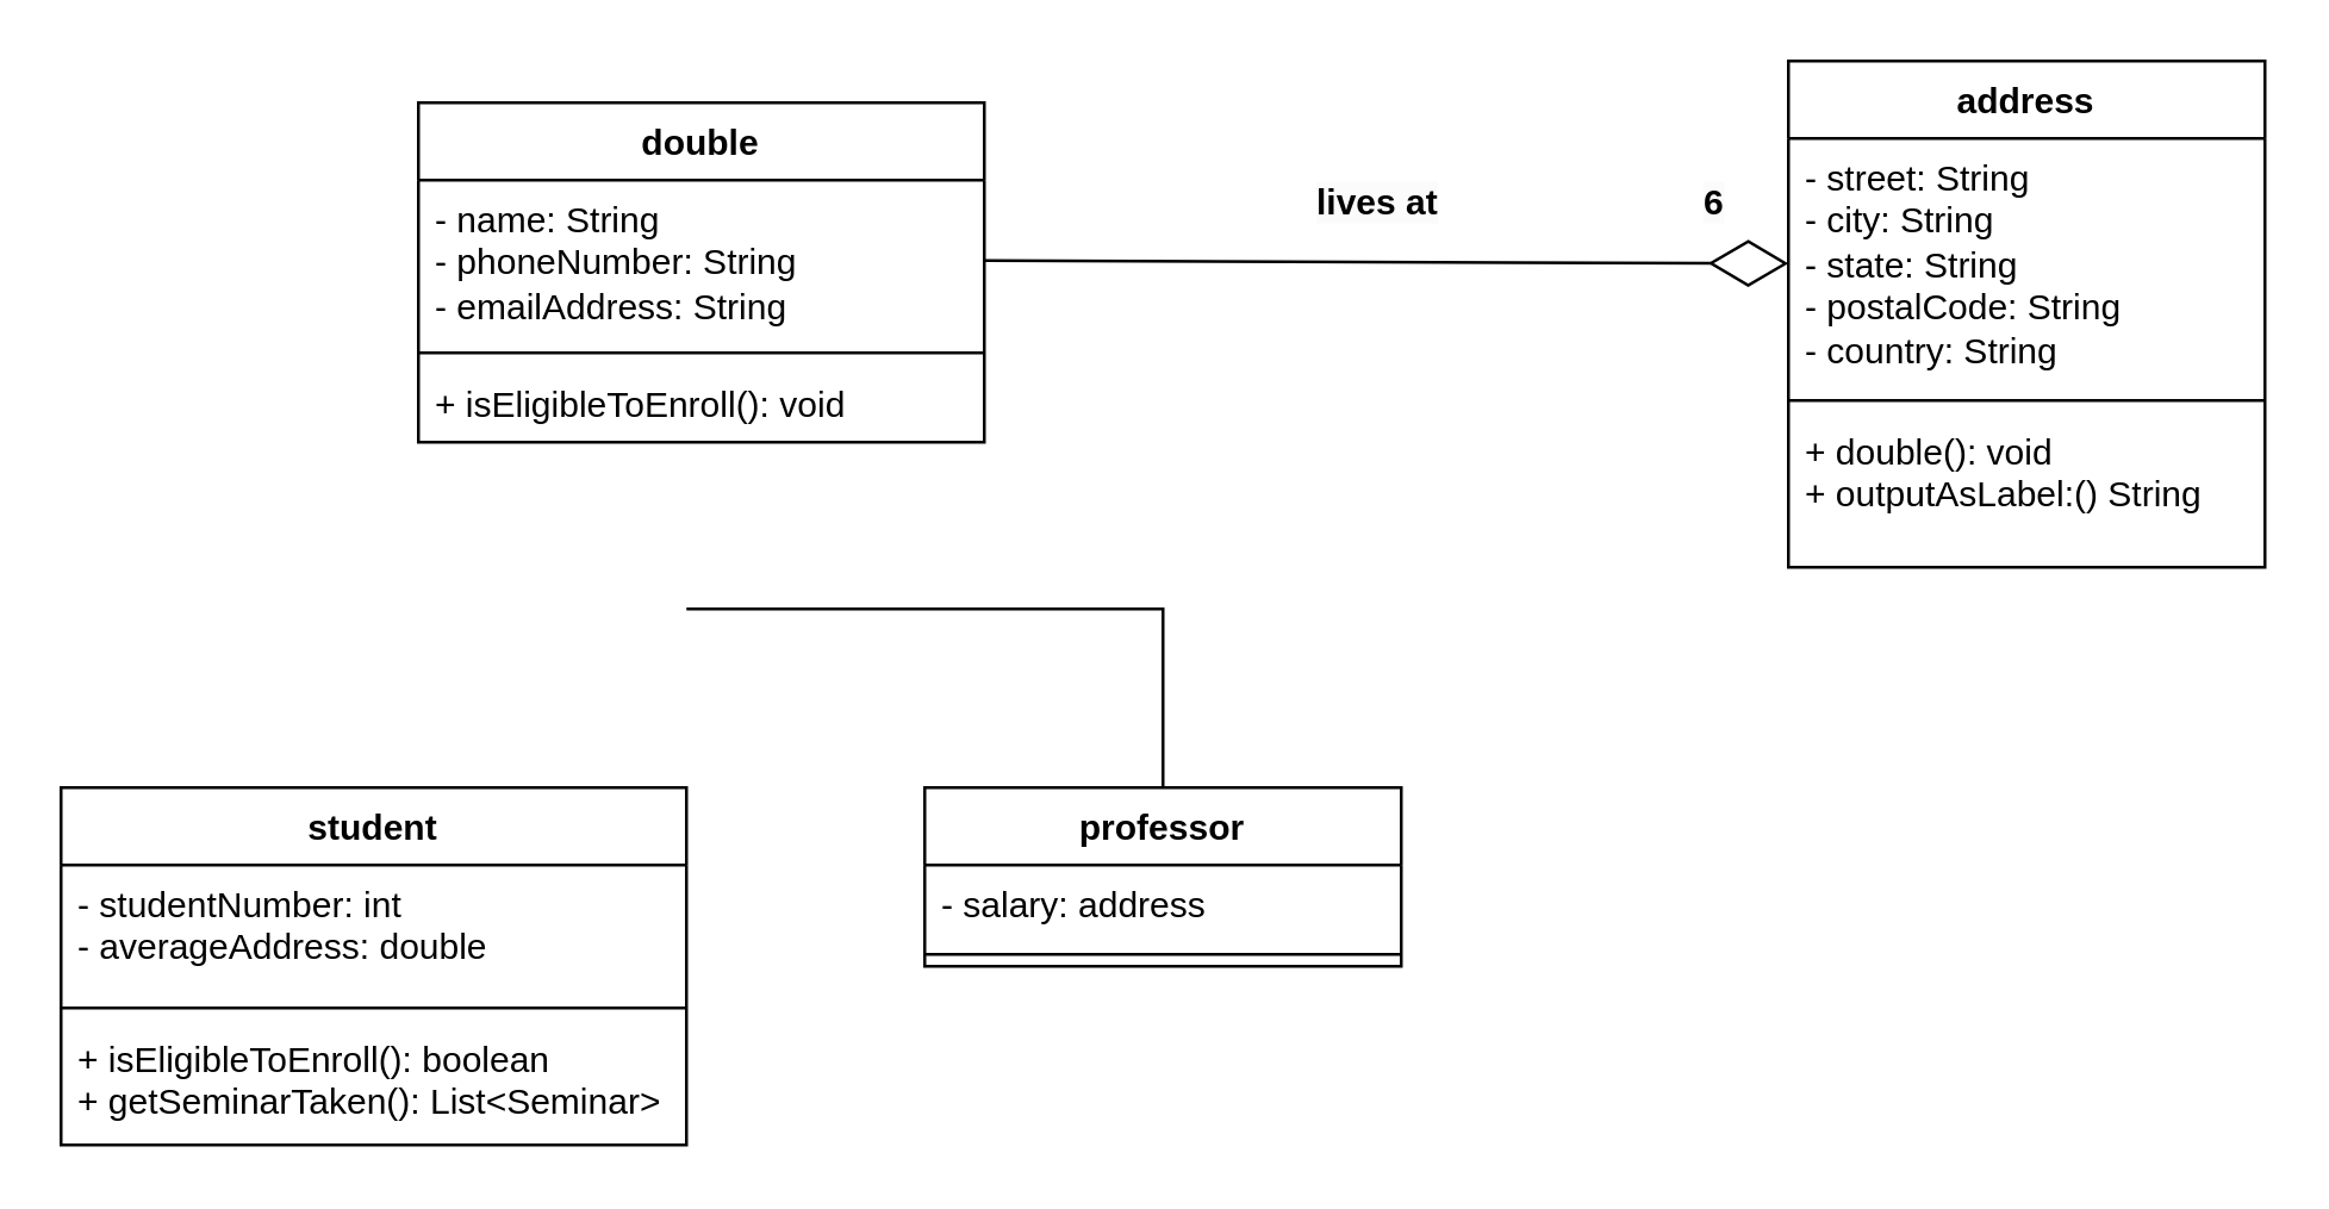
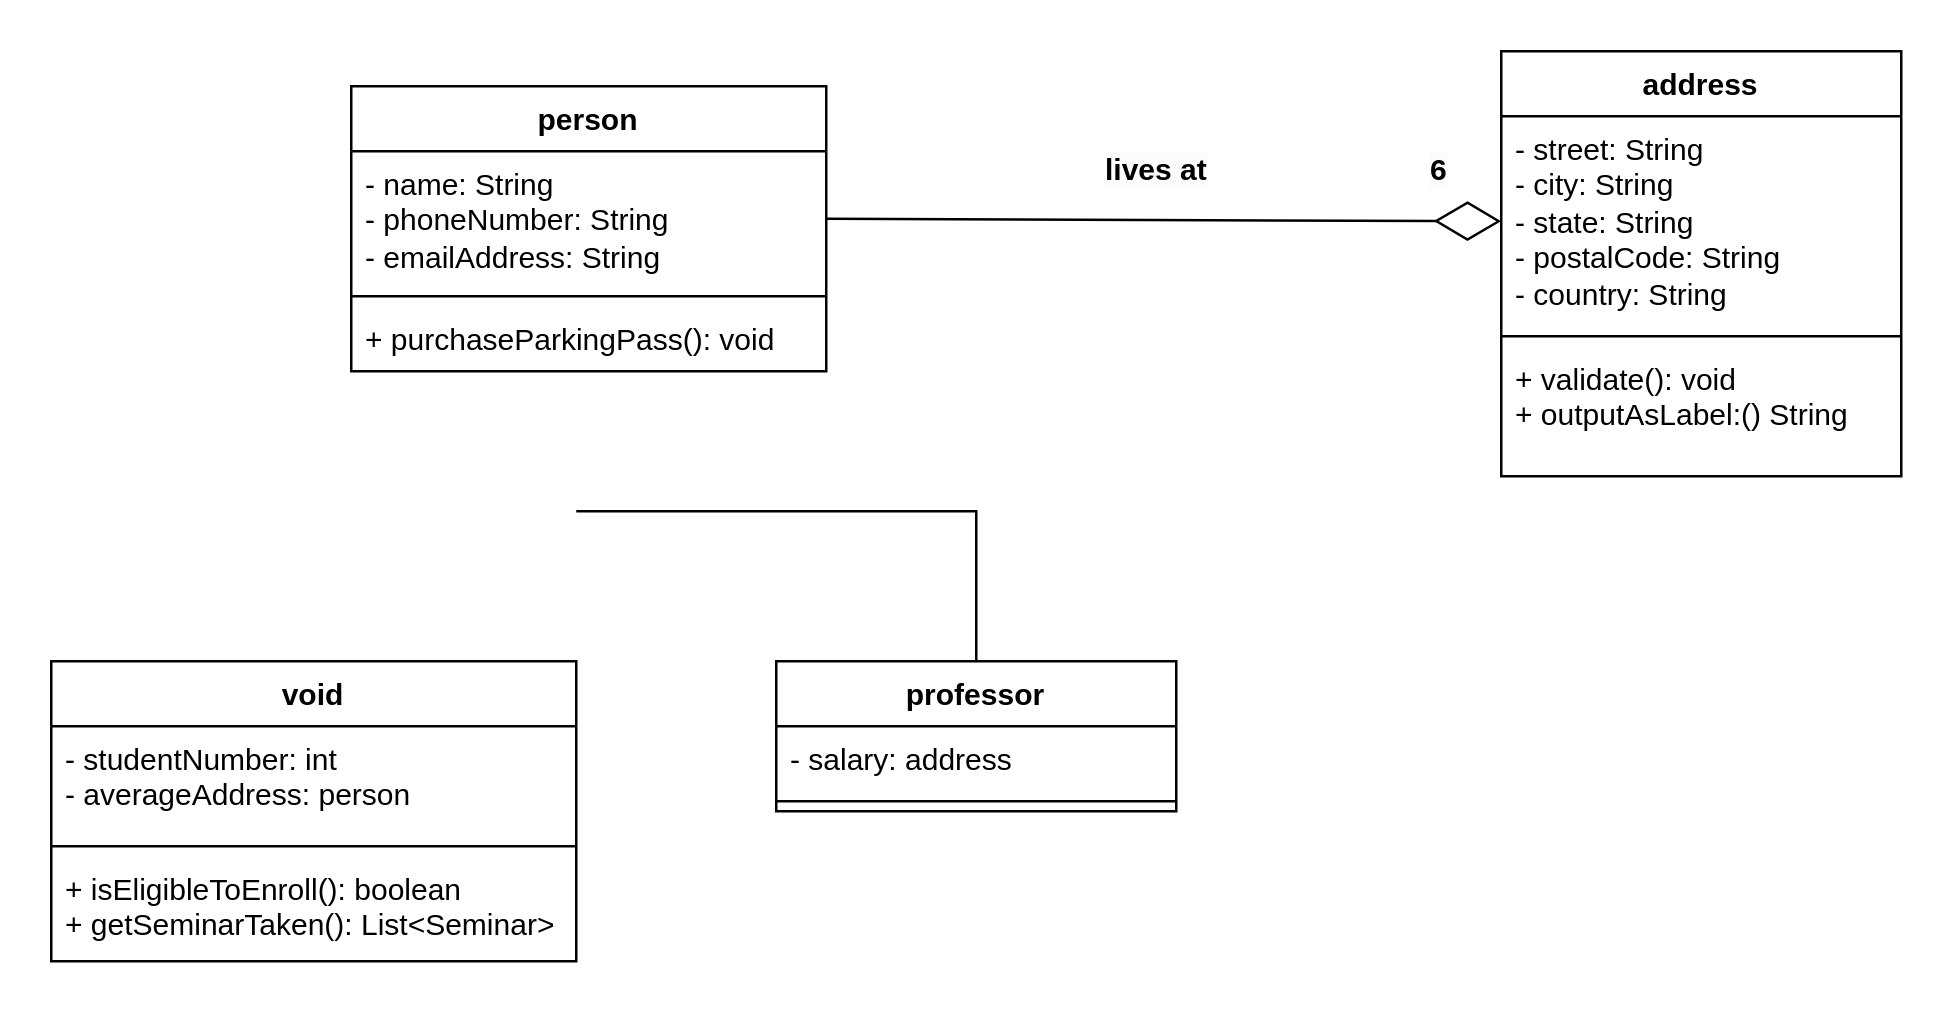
  <mxCell id="0" />
  <mxCell id="1" parent="0" />
- <mxCell id="2" value="double" style="swimlane;fontStyle=1;align=center;verticalAlign=top;childLayout=stackLayout;horizontal=1;startSize=26;horizontalStack=0;resizeParent=1;resizeParentMax=0;resizeLast=0;collapsible=1;marginBottom=0;whiteSpace=wrap;html=1;" vertex="1" parent="1"><mxGeometry x="140" y="34" width="190" height="114" as="geometry" /></mxCell>
+ <mxCell id="2" value="person" style="swimlane;fontStyle=1;align=center;verticalAlign=top;childLayout=stackLayout;horizontal=1;startSize=26;horizontalStack=0;resizeParent=1;resizeParentMax=0;resizeLast=0;collapsible=1;marginBottom=0;whiteSpace=wrap;html=1;" vertex="1" parent="1"><mxGeometry x="140" y="34" width="190" height="114" as="geometry" /></mxCell>
  <mxCell id="3" value="- name: String&lt;div&gt;- phoneNumber: String&lt;br&gt;&lt;/div&gt;&lt;div&gt;- emailAddress: String&lt;br&gt;&lt;/div&gt;" style="text;strokeColor=none;fillColor=none;align=left;verticalAlign=top;spacingLeft=4;spacingRight=4;overflow=hidden;rotatable=0;points=[[0,0.5],[1,0.5]];portConstraint=eastwest;whiteSpace=wrap;html=1;" vertex="1" parent="2"><mxGeometry y="26" width="190" height="54" as="geometry" /></mxCell>
  <mxCell id="4" value="" style="line;strokeWidth=1;fillColor=none;align=left;verticalAlign=middle;spacingTop=-1;spacingLeft=3;spacingRight=3;rotatable=0;labelPosition=right;points=[];portConstraint=eastwest;strokeColor=inherit;" vertex="1" parent="2"><mxGeometry y="80" width="190" height="8" as="geometry" /></mxCell>
- <mxCell id="5" value="+ isEligibleToEnroll(): void" style="text;strokeColor=none;fillColor=none;align=left;verticalAlign=top;spacingLeft=4;spacingRight=4;overflow=hidden;rotatable=0;points=[[0,0.5],[1,0.5]];portConstraint=eastwest;whiteSpace=wrap;html=1;" vertex="1" parent="2"><mxGeometry y="88" width="190" height="26" as="geometry" /></mxCell>
- <mxCell id="6" value="student" style="swimlane;fontStyle=1;align=center;verticalAlign=top;childLayout=stackLayout;horizontal=1;startSize=26;horizontalStack=0;resizeParent=1;resizeParentMax=0;resizeLast=0;collapsible=1;marginBottom=0;whiteSpace=wrap;html=1;" vertex="1" parent="1"><mxGeometry x="20" y="264" width="210" height="120" as="geometry" /></mxCell>
- <mxCell id="7" value="- studentNumber: int&lt;div&gt;- averageAddress: double&lt;/div&gt;" style="text;strokeColor=none;fillColor=none;align=left;verticalAlign=top;spacingLeft=4;spacingRight=4;overflow=hidden;rotatable=0;points=[[0,0.5],[1,0.5]];portConstraint=eastwest;whiteSpace=wrap;html=1;" vertex="1" parent="6"><mxGeometry y="26" width="210" height="44" as="geometry" /></mxCell>
+ <mxCell id="5" value="+ purchaseParkingPass(): void" style="text;strokeColor=none;fillColor=none;align=left;verticalAlign=top;spacingLeft=4;spacingRight=4;overflow=hidden;rotatable=0;points=[[0,0.5],[1,0.5]];portConstraint=eastwest;whiteSpace=wrap;html=1;" vertex="1" parent="2"><mxGeometry y="88" width="190" height="26" as="geometry" /></mxCell>
+ <mxCell id="6" value="void" style="swimlane;fontStyle=1;align=center;verticalAlign=top;childLayout=stackLayout;horizontal=1;startSize=26;horizontalStack=0;resizeParent=1;resizeParentMax=0;resizeLast=0;collapsible=1;marginBottom=0;whiteSpace=wrap;html=1;" vertex="1" parent="1"><mxGeometry x="20" y="264" width="210" height="120" as="geometry" /></mxCell>
+ <mxCell id="7" value="- studentNumber: int&lt;div&gt;- averageAddress: person&lt;/div&gt;" style="text;strokeColor=none;fillColor=none;align=left;verticalAlign=top;spacingLeft=4;spacingRight=4;overflow=hidden;rotatable=0;points=[[0,0.5],[1,0.5]];portConstraint=eastwest;whiteSpace=wrap;html=1;" vertex="1" parent="6"><mxGeometry y="26" width="210" height="44" as="geometry" /></mxCell>
  <mxCell id="8" value="" style="line;strokeWidth=1;fillColor=none;align=left;verticalAlign=middle;spacingTop=-1;spacingLeft=3;spacingRight=3;rotatable=0;labelPosition=right;points=[];portConstraint=eastwest;strokeColor=inherit;" vertex="1" parent="6"><mxGeometry y="70" width="210" height="8" as="geometry" /></mxCell>
  <mxCell id="9" value="+ isEligibleToEnroll(): boolean&lt;div&gt;+ getSeminarTaken(): List&amp;lt;Seminar&amp;gt;&lt;/div&gt;" style="text;strokeColor=none;fillColor=none;align=left;verticalAlign=top;spacingLeft=4;spacingRight=4;overflow=hidden;rotatable=0;points=[[0,0.5],[1,0.5]];portConstraint=eastwest;whiteSpace=wrap;html=1;" vertex="1" parent="6"><mxGeometry y="78" width="210" height="42" as="geometry" /></mxCell>
  <mxCell id="10" value="address" style="swimlane;fontStyle=1;align=center;verticalAlign=top;childLayout=stackLayout;horizontal=1;startSize=26;horizontalStack=0;resizeParent=1;resizeParentMax=0;resizeLast=0;collapsible=1;marginBottom=0;whiteSpace=wrap;html=1;" vertex="1" parent="1"><mxGeometry x="600" y="20" width="160" height="170" as="geometry" /></mxCell>
  <mxCell id="11" value="- street: String&lt;div&gt;- city: String&lt;/div&gt;&lt;div&gt;- state: String&lt;/div&gt;&lt;div&gt;- postalCode: String&lt;/div&gt;&lt;div&gt;- country: String&lt;br&gt;&lt;div&gt;&lt;br&gt;&lt;/div&gt;&lt;/div&gt;" style="text;strokeColor=none;fillColor=none;align=left;verticalAlign=top;spacingLeft=4;spacingRight=4;overflow=hidden;rotatable=0;points=[[0,0.5],[1,0.5]];portConstraint=eastwest;whiteSpace=wrap;html=1;" vertex="1" parent="10"><mxGeometry y="26" width="160" height="84" as="geometry" /></mxCell>
  <mxCell id="12" value="" style="line;strokeWidth=1;fillColor=none;align=left;verticalAlign=middle;spacingTop=-1;spacingLeft=3;spacingRight=3;rotatable=0;labelPosition=right;points=[];portConstraint=eastwest;strokeColor=inherit;" vertex="1" parent="10"><mxGeometry y="110" width="160" height="8" as="geometry" /></mxCell>
- <mxCell id="13" value="+ double(): void&lt;div&gt;+ outputAsLabel:() String&lt;br&gt;&lt;/div&gt;" style="text;strokeColor=none;fillColor=none;align=left;verticalAlign=top;spacingLeft=4;spacingRight=4;overflow=hidden;rotatable=0;points=[[0,0.5],[1,0.5]];portConstraint=eastwest;whiteSpace=wrap;html=1;" vertex="1" parent="10"><mxGeometry y="118" width="160" height="52" as="geometry" /></mxCell>
+ <mxCell id="13" value="+ validate(): void&lt;div&gt;+ outputAsLabel:() String&lt;br&gt;&lt;/div&gt;" style="text;strokeColor=none;fillColor=none;align=left;verticalAlign=top;spacingLeft=4;spacingRight=4;overflow=hidden;rotatable=0;points=[[0,0.5],[1,0.5]];portConstraint=eastwest;whiteSpace=wrap;html=1;" vertex="1" parent="10"><mxGeometry y="118" width="160" height="52" as="geometry" /></mxCell>
  <mxCell id="14" value="professor" style="swimlane;fontStyle=1;align=center;verticalAlign=top;childLayout=stackLayout;horizontal=1;startSize=26;horizontalStack=0;resizeParent=1;resizeParentMax=0;resizeLast=0;collapsible=1;marginBottom=0;whiteSpace=wrap;html=1;" vertex="1" parent="1"><mxGeometry x="310" y="264" width="160" height="60" as="geometry" /></mxCell>
  <mxCell id="15" value="- salary: address" style="text;strokeColor=none;fillColor=none;align=left;verticalAlign=top;spacingLeft=4;spacingRight=4;overflow=hidden;rotatable=0;points=[[0,0.5],[1,0.5]];portConstraint=eastwest;whiteSpace=wrap;html=1;" vertex="1" parent="14"><mxGeometry y="26" width="160" height="26" as="geometry" /></mxCell>
  <mxCell id="16" value="" style="line;strokeWidth=1;fillColor=none;align=left;verticalAlign=middle;spacingTop=-1;spacingLeft=3;spacingRight=3;rotatable=0;labelPosition=right;points=[];portConstraint=eastwest;strokeColor=inherit;" vertex="1" parent="14"><mxGeometry y="52" width="160" height="8" as="geometry" /></mxCell>
  <mxCell id="17" value="" style="endArrow=none;html=1;rounded=0;exitX=0.5;exitY=0;exitDx=0;exitDy=0;" edge="1" parent="1" source="14"><mxGeometry width="50" height="50" relative="1" as="geometry"><mxPoint x="400" y="204" as="sourcePoint" /><mxPoint x="230" y="204" as="targetPoint" /><Array as="points"><mxPoint x="390" y="204" /><mxPoint x="310" y="204" /></Array></mxGeometry></mxCell>
  <mxCell id="18" value="" style="endArrow=diamondThin;endFill=0;endSize=24;html=1;rounded=0;entryX=0;entryY=0.5;entryDx=0;entryDy=0;exitX=1;exitY=0.5;exitDx=0;exitDy=0;" edge="1" parent="1" source="3" target="11"><mxGeometry width="160" relative="1" as="geometry"><mxPoint x="260" y="144" as="sourcePoint" /><mxPoint x="420" y="144" as="targetPoint" /></mxGeometry></mxCell>
  <mxCell id="19" value="&lt;span style=&quot;color: rgb(0, 0, 0); font-family: Helvetica; font-size: 12px; font-style: normal; font-variant-ligatures: normal; font-variant-caps: normal; font-weight: 700; letter-spacing: normal; orphans: 2; text-align: center; text-indent: 0px; text-transform: none; widows: 2; word-spacing: 0px; -webkit-text-stroke-width: 0px; white-space: normal; background-color: rgb(251, 251, 251); text-decoration-thickness: initial; text-decoration-style: initial; text-decoration-color: initial; display: inline !important; float: none;&quot;&gt;6&lt;/span&gt;" style="text;whiteSpace=wrap;html=1;" vertex="1" parent="1"><mxGeometry x="570" y="54" width="70" height="40" as="geometry" /></mxCell>
  <mxCell id="20" value="&lt;span style=&quot;color: rgb(0, 0, 0); font-family: Helvetica; font-size: 12px; font-style: normal; font-variant-ligatures: normal; font-variant-caps: normal; font-weight: 700; letter-spacing: normal; orphans: 2; text-align: center; text-indent: 0px; text-transform: none; widows: 2; word-spacing: 0px; -webkit-text-stroke-width: 0px; white-space: normal; background-color: rgb(251, 251, 251); text-decoration-thickness: initial; text-decoration-style: initial; text-decoration-color: initial; display: inline !important; float: none;&quot;&gt;lives at&lt;/span&gt;" style="text;whiteSpace=wrap;html=1;" vertex="1" parent="1"><mxGeometry x="440" y="54" width="70" height="40" as="geometry" /></mxCell>
